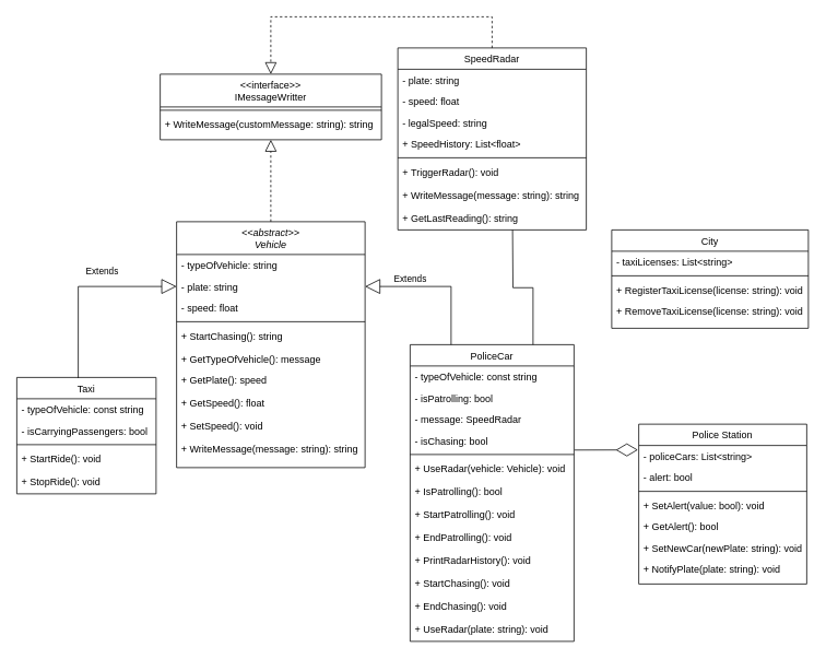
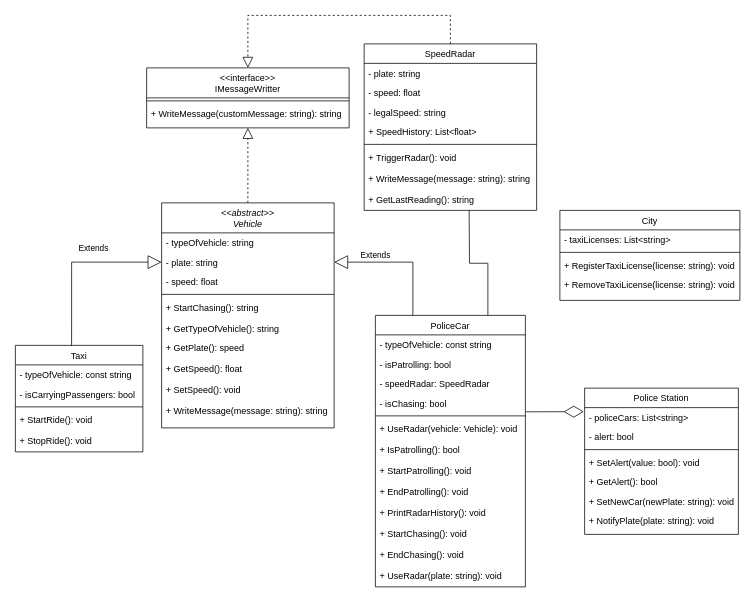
  <mxCell id="0" />
  <mxCell id="1" parent="0" />
  <mxCell id="2" value="&lt;&lt;abstract&gt;&gt;&#10;Vehicle" style="swimlane;fontStyle=2;align=center;verticalAlign=top;childLayout=stackLayout;horizontal=1;startSize=40;horizontalStack=0;resizeParent=1;resizeLast=0;collapsible=1;marginBottom=0;rounded=0;shadow=0;strokeWidth=1;" vertex="1" parent="1"><mxGeometry x="215" y="270" width="230" height="300" as="geometry"><mxRectangle x="230" y="140" width="160" height="26" as="alternateBounds" /></mxGeometry></mxCell>
  <mxCell id="3" value="- typeOfVehicle: string" style="text;align=left;verticalAlign=top;spacingLeft=4;spacingRight=4;overflow=hidden;rotatable=0;points=[[0,0.5],[1,0.5]];portConstraint=eastwest;" vertex="1" parent="2"><mxGeometry y="40" width="230" height="26" as="geometry" /></mxCell>
  <mxCell id="4" value="- plate: string" style="text;align=left;verticalAlign=top;spacingLeft=4;spacingRight=4;overflow=hidden;rotatable=0;points=[[0,0.5],[1,0.5]];portConstraint=eastwest;rounded=0;shadow=0;html=0;" vertex="1" parent="2"><mxGeometry y="66" width="230" height="26" as="geometry" /></mxCell>
  <mxCell id="5" value="- speed: float" style="text;align=left;verticalAlign=top;spacingLeft=4;spacingRight=4;overflow=hidden;rotatable=0;points=[[0,0.5],[1,0.5]];portConstraint=eastwest;rounded=0;shadow=0;html=0;" vertex="1" parent="2"><mxGeometry y="92" width="230" height="26" as="geometry" /></mxCell>
  <mxCell id="6" value="" style="line;html=1;strokeWidth=1;align=left;verticalAlign=middle;spacingTop=-1;spacingLeft=3;spacingRight=3;rotatable=0;labelPosition=right;points=[];portConstraint=eastwest;" vertex="1" parent="2"><mxGeometry y="118" width="230" height="8" as="geometry" /></mxCell>
  <mxCell id="7" value="+ StartChasing(): string" style="text;align=left;verticalAlign=top;spacingLeft=4;spacingRight=4;overflow=hidden;rotatable=0;points=[[0,0.5],[1,0.5]];portConstraint=eastwest;" vertex="1" parent="2"><mxGeometry y="126" width="230" height="28" as="geometry" /></mxCell>
- <mxCell id="8" value="+ GetTypeOfVehicle(): message" style="text;align=left;verticalAlign=top;spacingLeft=4;spacingRight=4;overflow=hidden;rotatable=0;points=[[0,0.5],[1,0.5]];portConstraint=eastwest;fontStyle=0" vertex="1" parent="2"><mxGeometry y="154" width="230" height="26" as="geometry" /></mxCell>
+ <mxCell id="8" value="+ GetTypeOfVehicle(): string" style="text;align=left;verticalAlign=top;spacingLeft=4;spacingRight=4;overflow=hidden;rotatable=0;points=[[0,0.5],[1,0.5]];portConstraint=eastwest;fontStyle=0" vertex="1" parent="2"><mxGeometry y="154" width="230" height="26" as="geometry" /></mxCell>
  <mxCell id="9" value="+ GetPlate(): speed" style="text;align=left;verticalAlign=top;spacingLeft=4;spacingRight=4;overflow=hidden;rotatable=0;points=[[0,0.5],[1,0.5]];portConstraint=eastwest;" vertex="1" parent="2"><mxGeometry y="180" width="230" height="28" as="geometry" /></mxCell>
  <mxCell id="10" value="+ GetSpeed(): float" style="text;align=left;verticalAlign=top;spacingLeft=4;spacingRight=4;overflow=hidden;rotatable=0;points=[[0,0.5],[1,0.5]];portConstraint=eastwest;" vertex="1" parent="2"><mxGeometry y="208" width="230" height="28" as="geometry" /></mxCell>
  <mxCell id="11" value="+ SetSpeed(): void" style="text;align=left;verticalAlign=top;spacingLeft=4;spacingRight=4;overflow=hidden;rotatable=0;points=[[0,0.5],[1,0.5]];portConstraint=eastwest;" vertex="1" parent="2"><mxGeometry y="236" width="230" height="28" as="geometry" /></mxCell>
  <mxCell id="12" value="+ WriteMessage(message: string): string" style="text;align=left;verticalAlign=top;spacingLeft=4;spacingRight=4;overflow=hidden;rotatable=0;points=[[0,0.5],[1,0.5]];portConstraint=eastwest;" vertex="1" parent="2"><mxGeometry y="264" width="230" height="28" as="geometry" /></mxCell>
  <mxCell id="13" value="Taxi" style="swimlane;fontStyle=0;align=center;verticalAlign=top;childLayout=stackLayout;horizontal=1;startSize=26;horizontalStack=0;resizeParent=1;resizeLast=0;collapsible=1;marginBottom=0;rounded=0;shadow=0;strokeWidth=1;" vertex="1" parent="1"><mxGeometry x="20" y="460" width="170" height="142" as="geometry"><mxRectangle x="130" y="380" width="160" height="26" as="alternateBounds" /></mxGeometry></mxCell>
  <mxCell id="14" value="- typeOfVehicle: const string" style="text;align=left;verticalAlign=top;spacingLeft=4;spacingRight=4;overflow=hidden;rotatable=0;points=[[0,0.5],[1,0.5]];portConstraint=eastwest;" vertex="1" parent="13"><mxGeometry y="26" width="170" height="26" as="geometry" /></mxCell>
  <mxCell id="15" value="- isCarryingPassengers: bool" style="text;align=left;verticalAlign=top;spacingLeft=4;spacingRight=4;overflow=hidden;rotatable=0;points=[[0,0.5],[1,0.5]];portConstraint=eastwest;rounded=0;shadow=0;html=0;" vertex="1" parent="13"><mxGeometry y="52" width="170" height="26" as="geometry" /></mxCell>
  <mxCell id="16" value="" style="line;html=1;strokeWidth=1;align=left;verticalAlign=middle;spacingTop=-1;spacingLeft=3;spacingRight=3;rotatable=0;labelPosition=right;points=[];portConstraint=eastwest;" vertex="1" parent="13"><mxGeometry y="78" width="170" height="8" as="geometry" /></mxCell>
  <mxCell id="17" value="+ StartRide(): void" style="text;align=left;verticalAlign=top;spacingLeft=4;spacingRight=4;overflow=hidden;rotatable=0;points=[[0,0.5],[1,0.5]];portConstraint=eastwest;" vertex="1" parent="13"><mxGeometry y="86" width="170" height="28" as="geometry" /></mxCell>
  <mxCell id="18" value="+ StopRide(): void" style="text;align=left;verticalAlign=top;spacingLeft=4;spacingRight=4;overflow=hidden;rotatable=0;points=[[0,0.5],[1,0.5]];portConstraint=eastwest;" vertex="1" parent="13"><mxGeometry y="114" width="170" height="28" as="geometry" /></mxCell>
  <mxCell id="19" value="PoliceCar" style="swimlane;fontStyle=0;align=center;verticalAlign=top;childLayout=stackLayout;horizontal=1;startSize=26;horizontalStack=0;resizeParent=1;resizeLast=0;collapsible=1;marginBottom=0;rounded=0;shadow=0;strokeWidth=1;" vertex="1" parent="1"><mxGeometry x="500" y="420" width="200" height="362" as="geometry"><mxRectangle x="330" y="360" width="170" height="26" as="alternateBounds" /></mxGeometry></mxCell>
  <mxCell id="20" value="- typeOfVehicle: const string" style="text;align=left;verticalAlign=top;spacingLeft=4;spacingRight=4;overflow=hidden;rotatable=0;points=[[0,0.5],[1,0.5]];portConstraint=eastwest;" vertex="1" parent="19"><mxGeometry y="26" width="200" height="26" as="geometry" /></mxCell>
  <mxCell id="21" value="- isPatrolling: bool" style="text;align=left;verticalAlign=top;spacingLeft=4;spacingRight=4;overflow=hidden;rotatable=0;points=[[0,0.5],[1,0.5]];portConstraint=eastwest;rounded=0;shadow=0;html=0;" vertex="1" parent="19"><mxGeometry y="52" width="200" height="26" as="geometry" /></mxCell>
- <mxCell id="22" value="- message: SpeedRadar" style="text;align=left;verticalAlign=top;spacingLeft=4;spacingRight=4;overflow=hidden;rotatable=0;points=[[0,0.5],[1,0.5]];portConstraint=eastwest;rounded=0;shadow=0;html=0;" vertex="1" parent="19"><mxGeometry y="78" width="200" height="26" as="geometry" /></mxCell>
+ <mxCell id="22" value="- speedRadar: SpeedRadar" style="text;align=left;verticalAlign=top;spacingLeft=4;spacingRight=4;overflow=hidden;rotatable=0;points=[[0,0.5],[1,0.5]];portConstraint=eastwest;rounded=0;shadow=0;html=0;" vertex="1" parent="19"><mxGeometry y="78" width="200" height="26" as="geometry" /></mxCell>
  <mxCell id="23" value="- isChasing: bool" style="text;align=left;verticalAlign=top;spacingLeft=4;spacingRight=4;overflow=hidden;rotatable=0;points=[[0,0.5],[1,0.5]];portConstraint=eastwest;rounded=0;shadow=0;html=0;" vertex="1" parent="19"><mxGeometry y="104" width="200" height="26" as="geometry" /></mxCell>
  <mxCell id="24" value="" style="line;html=1;strokeWidth=1;align=left;verticalAlign=middle;spacingTop=-1;spacingLeft=3;spacingRight=3;rotatable=0;labelPosition=right;points=[];portConstraint=eastwest;" vertex="1" parent="19"><mxGeometry y="130" width="200" height="8" as="geometry" /></mxCell>
  <mxCell id="25" value="+ UseRadar(vehicle: Vehicle): void" style="text;align=left;verticalAlign=top;spacingLeft=4;spacingRight=4;overflow=hidden;rotatable=0;points=[[0,0.5],[1,0.5]];portConstraint=eastwest;" vertex="1" parent="19"><mxGeometry y="138" width="200" height="28" as="geometry" /></mxCell>
  <mxCell id="26" value="+ IsPatrolling(): bool" style="text;align=left;verticalAlign=top;spacingLeft=4;spacingRight=4;overflow=hidden;rotatable=0;points=[[0,0.5],[1,0.5]];portConstraint=eastwest;" vertex="1" parent="19"><mxGeometry y="166" width="200" height="28" as="geometry" /></mxCell>
  <mxCell id="27" value="+ StartPatrolling(): void" style="text;align=left;verticalAlign=top;spacingLeft=4;spacingRight=4;overflow=hidden;rotatable=0;points=[[0,0.5],[1,0.5]];portConstraint=eastwest;" vertex="1" parent="19"><mxGeometry y="194" width="200" height="28" as="geometry" /></mxCell>
  <mxCell id="28" value="+ EndPatrolling(): void" style="text;align=left;verticalAlign=top;spacingLeft=4;spacingRight=4;overflow=hidden;rotatable=0;points=[[0,0.5],[1,0.5]];portConstraint=eastwest;" vertex="1" parent="19"><mxGeometry y="222" width="200" height="28" as="geometry" /></mxCell>
  <mxCell id="29" value="+ PrintRadarHistory(): void" style="text;align=left;verticalAlign=top;spacingLeft=4;spacingRight=4;overflow=hidden;rotatable=0;points=[[0,0.5],[1,0.5]];portConstraint=eastwest;" vertex="1" parent="19"><mxGeometry y="250" width="200" height="28" as="geometry" /></mxCell>
  <mxCell id="30" value="+ StartChasing(): void" style="text;align=left;verticalAlign=top;spacingLeft=4;spacingRight=4;overflow=hidden;rotatable=0;points=[[0,0.5],[1,0.5]];portConstraint=eastwest;" vertex="1" parent="19"><mxGeometry y="278" width="200" height="28" as="geometry" /></mxCell>
  <mxCell id="31" value="+ EndChasing(): void" style="text;align=left;verticalAlign=top;spacingLeft=4;spacingRight=4;overflow=hidden;rotatable=0;points=[[0,0.5],[1,0.5]];portConstraint=eastwest;" vertex="1" parent="19"><mxGeometry y="306" width="200" height="28" as="geometry" /></mxCell>
  <mxCell id="32" value="+ UseRadar(plate: string): void" style="text;align=left;verticalAlign=top;spacingLeft=4;spacingRight=4;overflow=hidden;rotatable=0;points=[[0,0.5],[1,0.5]];portConstraint=eastwest;" vertex="1" parent="19"><mxGeometry y="334" width="200" height="28" as="geometry" /></mxCell>
  <mxCell id="33" value="Police Station" style="swimlane;fontStyle=0;align=center;verticalAlign=top;childLayout=stackLayout;horizontal=1;startSize=26;horizontalStack=0;resizeParent=1;resizeLast=0;collapsible=1;marginBottom=0;rounded=0;shadow=0;strokeWidth=1;" vertex="1" parent="1"><mxGeometry x="779" y="517" width="205" height="195" as="geometry"><mxRectangle x="680" y="300" width="160" height="26" as="alternateBounds" /></mxGeometry></mxCell>
  <mxCell id="34" value="- policeCars: List&lt;string&gt;" style="text;align=left;verticalAlign=top;spacingLeft=4;spacingRight=4;overflow=hidden;rotatable=0;points=[[0,0.5],[1,0.5]];portConstraint=eastwest;" vertex="1" parent="33"><mxGeometry y="26" width="205" height="26" as="geometry" /></mxCell>
  <mxCell id="35" value="- alert: bool" style="text;align=left;verticalAlign=top;spacingLeft=4;spacingRight=4;overflow=hidden;rotatable=0;points=[[0,0.5],[1,0.5]];portConstraint=eastwest;rounded=0;shadow=0;html=0;" vertex="1" parent="33"><mxGeometry y="52" width="205" height="26" as="geometry" /></mxCell>
  <mxCell id="36" value="" style="line;html=1;strokeWidth=1;align=left;verticalAlign=middle;spacingTop=-1;spacingLeft=3;spacingRight=3;rotatable=0;labelPosition=right;points=[];portConstraint=eastwest;" vertex="1" parent="33"><mxGeometry y="78" width="205" height="8" as="geometry" /></mxCell>
  <mxCell id="37" value="+ SetAlert(value: bool): void" style="text;align=left;verticalAlign=top;spacingLeft=4;spacingRight=4;overflow=hidden;rotatable=0;points=[[0,0.5],[1,0.5]];portConstraint=eastwest;" vertex="1" parent="33"><mxGeometry y="86" width="205" height="26" as="geometry" /></mxCell>
  <mxCell id="38" value="+ GetAlert(): bool" style="text;align=left;verticalAlign=top;spacingLeft=4;spacingRight=4;overflow=hidden;rotatable=0;points=[[0,0.5],[1,0.5]];portConstraint=eastwest;" vertex="1" parent="33"><mxGeometry y="112" width="205" height="26" as="geometry" /></mxCell>
  <mxCell id="39" value="+ SetNewCar(newPlate: string): void" style="text;align=left;verticalAlign=top;spacingLeft=4;spacingRight=4;overflow=hidden;rotatable=0;points=[[0,0.5],[1,0.5]];portConstraint=eastwest;" vertex="1" parent="33"><mxGeometry y="138" width="205" height="26" as="geometry" /></mxCell>
  <mxCell id="40" value="+ NotifyPlate(plate: string): void" style="text;align=left;verticalAlign=top;spacingLeft=4;spacingRight=4;overflow=hidden;rotatable=0;points=[[0,0.5],[1,0.5]];portConstraint=eastwest;" vertex="1" parent="33"><mxGeometry y="164" width="205" height="26" as="geometry" /></mxCell>
  <mxCell id="41" value="SpeedRadar" style="swimlane;fontStyle=0;align=center;verticalAlign=top;childLayout=stackLayout;horizontal=1;startSize=26;horizontalStack=0;resizeParent=1;resizeLast=0;collapsible=1;marginBottom=0;rounded=0;shadow=0;strokeWidth=1;" vertex="1" parent="1"><mxGeometry x="485" y="58" width="230" height="222" as="geometry"><mxRectangle x="330" y="360" width="170" height="26" as="alternateBounds" /></mxGeometry></mxCell>
  <mxCell id="42" value="- plate: string" style="text;align=left;verticalAlign=top;spacingLeft=4;spacingRight=4;overflow=hidden;rotatable=0;points=[[0,0.5],[1,0.5]];portConstraint=eastwest;rounded=0;shadow=0;html=0;" vertex="1" parent="41"><mxGeometry y="26" width="230" height="26" as="geometry" /></mxCell>
  <mxCell id="43" value="- speed: float" style="text;align=left;verticalAlign=top;spacingLeft=4;spacingRight=4;overflow=hidden;rotatable=0;points=[[0,0.5],[1,0.5]];portConstraint=eastwest;rounded=0;shadow=0;html=0;" vertex="1" parent="41"><mxGeometry y="52" width="230" height="26" as="geometry" /></mxCell>
  <mxCell id="44" value="- legalSpeed: string" style="text;align=left;verticalAlign=top;spacingLeft=4;spacingRight=4;overflow=hidden;rotatable=0;points=[[0,0.5],[1,0.5]];portConstraint=eastwest;rounded=0;shadow=0;html=0;" vertex="1" parent="41"><mxGeometry y="78" width="230" height="26" as="geometry" /></mxCell>
  <mxCell id="45" value="+ SpeedHistory: List&lt;float&gt;" style="text;align=left;verticalAlign=top;spacingLeft=4;spacingRight=4;overflow=hidden;rotatable=0;points=[[0,0.5],[1,0.5]];portConstraint=eastwest;rounded=0;shadow=0;html=0;" vertex="1" parent="41"><mxGeometry y="104" width="230" height="26" as="geometry" /></mxCell>
  <mxCell id="46" value="" style="line;html=1;strokeWidth=1;align=left;verticalAlign=middle;spacingTop=-1;spacingLeft=3;spacingRight=3;rotatable=0;labelPosition=right;points=[];portConstraint=eastwest;" vertex="1" parent="41"><mxGeometry y="130" width="230" height="8" as="geometry" /></mxCell>
  <mxCell id="47" value="+ TriggerRadar(): void" style="text;align=left;verticalAlign=top;spacingLeft=4;spacingRight=4;overflow=hidden;rotatable=0;points=[[0,0.5],[1,0.5]];portConstraint=eastwest;" vertex="1" parent="41"><mxGeometry y="138" width="230" height="28" as="geometry" /></mxCell>
  <mxCell id="48" value="+ WriteMessage(message: string): string" style="text;align=left;verticalAlign=top;spacingLeft=4;spacingRight=4;overflow=hidden;rotatable=0;points=[[0,0.5],[1,0.5]];portConstraint=eastwest;" vertex="1" parent="41"><mxGeometry y="166" width="230" height="28" as="geometry" /></mxCell>
  <mxCell id="49" value="+ GetLastReading(): string" style="text;align=left;verticalAlign=top;spacingLeft=4;spacingRight=4;overflow=hidden;rotatable=0;points=[[0,0.5],[1,0.5]];portConstraint=eastwest;" vertex="1" parent="41"><mxGeometry y="194" width="230" height="28" as="geometry" /></mxCell>
  <mxCell id="50" value="City" style="swimlane;fontStyle=0;align=center;verticalAlign=top;childLayout=stackLayout;horizontal=1;startSize=26;horizontalStack=0;resizeParent=1;resizeLast=0;collapsible=1;marginBottom=0;rounded=0;shadow=0;strokeWidth=1;" vertex="1" parent="1"><mxGeometry x="746" y="280" width="240" height="120" as="geometry"><mxRectangle x="550" y="140" width="160" height="26" as="alternateBounds" /></mxGeometry></mxCell>
  <mxCell id="51" value="- taxiLicenses: List&lt;string&gt;" style="text;align=left;verticalAlign=top;spacingLeft=4;spacingRight=4;overflow=hidden;rotatable=0;points=[[0,0.5],[1,0.5]];portConstraint=eastwest;" vertex="1" parent="50"><mxGeometry y="26" width="240" height="26" as="geometry" /></mxCell>
  <mxCell id="52" value="" style="line;html=1;strokeWidth=1;align=left;verticalAlign=middle;spacingTop=-1;spacingLeft=3;spacingRight=3;rotatable=0;labelPosition=right;points=[];portConstraint=eastwest;" vertex="1" parent="50"><mxGeometry y="52" width="240" height="8" as="geometry" /></mxCell>
  <mxCell id="53" value="+ RegisterTaxiLicense(license: string): void" style="text;align=left;verticalAlign=top;spacingLeft=4;spacingRight=4;overflow=hidden;rotatable=0;points=[[0,0.5],[1,0.5]];portConstraint=eastwest;" vertex="1" parent="50"><mxGeometry y="60" width="240" height="26" as="geometry" /></mxCell>
  <mxCell id="54" value="+ RemoveTaxiLicense(license: string): void" style="text;align=left;verticalAlign=top;spacingLeft=4;spacingRight=4;overflow=hidden;rotatable=0;points=[[0,0.5],[1,0.5]];portConstraint=eastwest;" vertex="1" parent="50"><mxGeometry y="86" width="240" height="26" as="geometry" /></mxCell>
  <mxCell id="55" value="&lt;&lt;interface&gt;&gt;&#10;IMessageWritter&#10;" style="swimlane;fontStyle=0;align=center;verticalAlign=top;childLayout=stackLayout;horizontal=1;startSize=40;horizontalStack=0;resizeParent=1;resizeLast=0;collapsible=1;marginBottom=0;rounded=0;shadow=0;strokeWidth=1;" vertex="1" parent="1"><mxGeometry x="195" y="90" width="270" height="80" as="geometry"><mxRectangle x="550" y="140" width="160" height="26" as="alternateBounds" /></mxGeometry></mxCell>
  <mxCell id="56" value="" style="line;html=1;strokeWidth=1;align=left;verticalAlign=middle;spacingTop=-1;spacingLeft=3;spacingRight=3;rotatable=0;labelPosition=right;points=[];portConstraint=eastwest;" vertex="1" parent="55"><mxGeometry y="40" width="270" height="8" as="geometry" /></mxCell>
  <mxCell id="57" value="+ WriteMessage(customMessage: string): string" style="text;align=left;verticalAlign=top;spacingLeft=4;spacingRight=4;overflow=hidden;rotatable=0;points=[[0,0.5],[1,0.5]];portConstraint=eastwest;" vertex="1" parent="55"><mxGeometry y="48" width="270" height="26" as="geometry" /></mxCell>
  <mxCell id="58" value="Extends" style="endArrow=block;endSize=16;endFill=0;html=1;rounded=0;entryX=0;entryY=0.5;entryDx=0;entryDy=0;exitX=0.441;exitY=0.005;exitDx=0;exitDy=0;exitPerimeter=0;" edge="1" parent="1" source="13" target="4"><mxGeometry x="0.221" y="19" width="160" relative="1" as="geometry"><mxPoint x="95" y="460" as="sourcePoint" /><mxPoint x="130" as="targetPoint" y="350" /><Array as="points"><mxPoint x="95" y="349" /></Array><mxPoint as="offset" /></mxGeometry></mxCell>
  <mxCell id="59" value="Extends" style="endArrow=block;endSize=16;endFill=0;html=1;rounded=0;entryX=1;entryY=0.5;entryDx=0;entryDy=0;exitX=0.25;exitY=0;exitDx=0;exitDy=0;" edge="1" parent="1" source="19" target="4"><mxGeometry x="0.372" y="-9" width="160" relative="1" as="geometry"><mxPoint x="575" y="460" as="sourcePoint" /><mxPoint x="535" as="targetPoint" y="350" /><Array as="points"><mxPoint x="550" y="349" /><mxPoint x="485" y="349" /></Array><mxPoint as="offset" /></mxGeometry></mxCell>
  <mxCell id="60" value="" style="endArrow=block;dashed=1;endFill=0;endSize=12;html=1;rounded=0;entryX=0.5;entryY=1;entryDx=0;entryDy=0;exitX=0.5;exitY=0;exitDx=0;exitDy=0;" edge="1" parent="1" source="2" target="55"><mxGeometry width="160" relative="1" as="geometry"><mxPoint x="330" y="270" as="sourcePoint" /><mxPoint x="329" y="940" as="targetPoint" /><Array as="points" /></mxGeometry></mxCell>
  <mxCell id="61" value="" style="endArrow=block;dashed=1;endFill=0;endSize=12;html=1;rounded=0;entryX=0.5;entryY=0;entryDx=0;entryDy=0;exitX=0.5;exitY=0;exitDx=0;exitDy=0;" edge="1" parent="1" source="41" target="55"><mxGeometry width="160" relative="1" as="geometry"><mxPoint x="555" y="20" as="sourcePoint" /><mxPoint x="340" y="180" as="targetPoint" /><Array as="points"><mxPoint x="600" y="20" /><mxPoint x="330" y="20" /></Array></mxGeometry></mxCell>
  <mxCell id="62" value="" style="endArrow=diamondThin;endFill=0;endSize=24;html=1;rounded=0;entryX=-0.005;entryY=0.208;entryDx=0;entryDy=0;entryPerimeter=0;exitX=1.003;exitY=0.945;exitDx=0;exitDy=0;exitPerimeter=0;" edge="1" parent="1" source="23" target="34"><mxGeometry width="160" relative="1" as="geometry"><mxPoint x="705" y="548" as="sourcePoint" /><mxPoint x="715" y="680" as="targetPoint" /><Array as="points" /></mxGeometry></mxCell>
  <mxCell id="63" value="" style="endArrow=none;html=1;edgeStyle=orthogonalEdgeStyle;rounded=0;entryX=0.75;entryY=0;entryDx=0;entryDy=0;" edge="1" parent="1" target="19"><mxGeometry relative="1" as="geometry"><mxPoint x="625" y="280" as="sourcePoint" /><mxPoint x="625" as="targetPoint" y="350" /></mxGeometry></mxCell>
